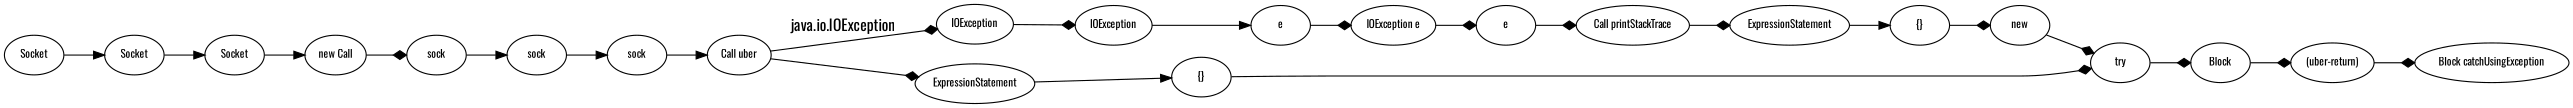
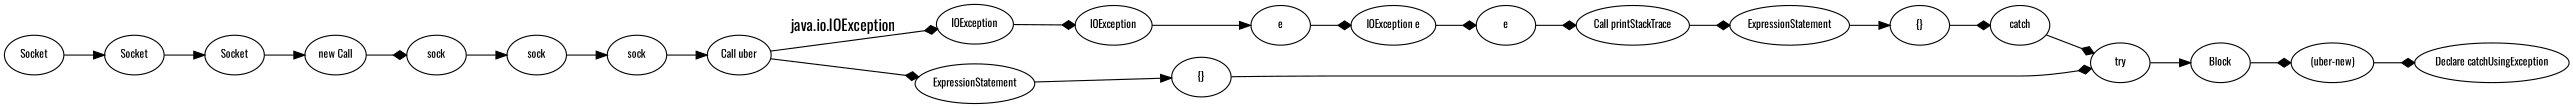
  digraph {
    fontname=Oswald
    rankdir=LR
    node [fontname=Oswald fontsize=10]
    edge [arrowhead=diamond fontname=Oswald]
    n1 [label=sock]
    n2 [label=sock]
    n3 [label=sock]
    n4 [label="Call uber"]
    n5 [label=Socket]
    n6 [label=Socket]
    n7 [label="new Call"]
    n8 [label=Socket]
    n9 [label="{}"]
    n10 [label=try]
    n11 [label=Block]
    n12 [label=e]
    n13 [label="Call printStackTrace"]
    n14 [label=ExpressionStatement]
    n15 [label="{}"]
-   n16 [label=new]
+   n16 [label=catch]
    n17 [label=e]
    n18 [label="IOException e"]
    n19 [label=IOException]
    n20 [label=IOException]
-   n21 [label="(uber-return)"]
-   n22 [label="Block catchUsingException"]
+   n21 [label="(uber-new)"]
+   n22 [label="Declare catchUsingException"]
    n23 [label=ExpressionStatement]
    n1 -> n2 [arrowhead=normal]
    n2 -> n3 [arrowhead=normal]
    n3 -> n4 [arrowhead=normal]
    n4 -> n19 [label="java.io.IOException"]
    n4 -> n23
    n5 -> n6 [arrowhead=normal]
    n6 -> n7 [arrowhead=normal]
    n7 -> n1
    n8 -> n5 [arrowhead=normal]
    n9 -> n10
-   n10 -> n11
+   n10 -> n11 [arrowhead=normal]
    n11 -> n21
    n12 -> n13
    n13 -> n14
    n14 -> n15 [arrowhead=normal]
    n15 -> n16
    n16 -> n10
    n17 -> n18
    n18 -> n12
    n19 -> n20
    n20 -> n17 [arrowhead=normal]
    n21 -> n22
    n23 -> n9 [arrowhead=normal]
  }
